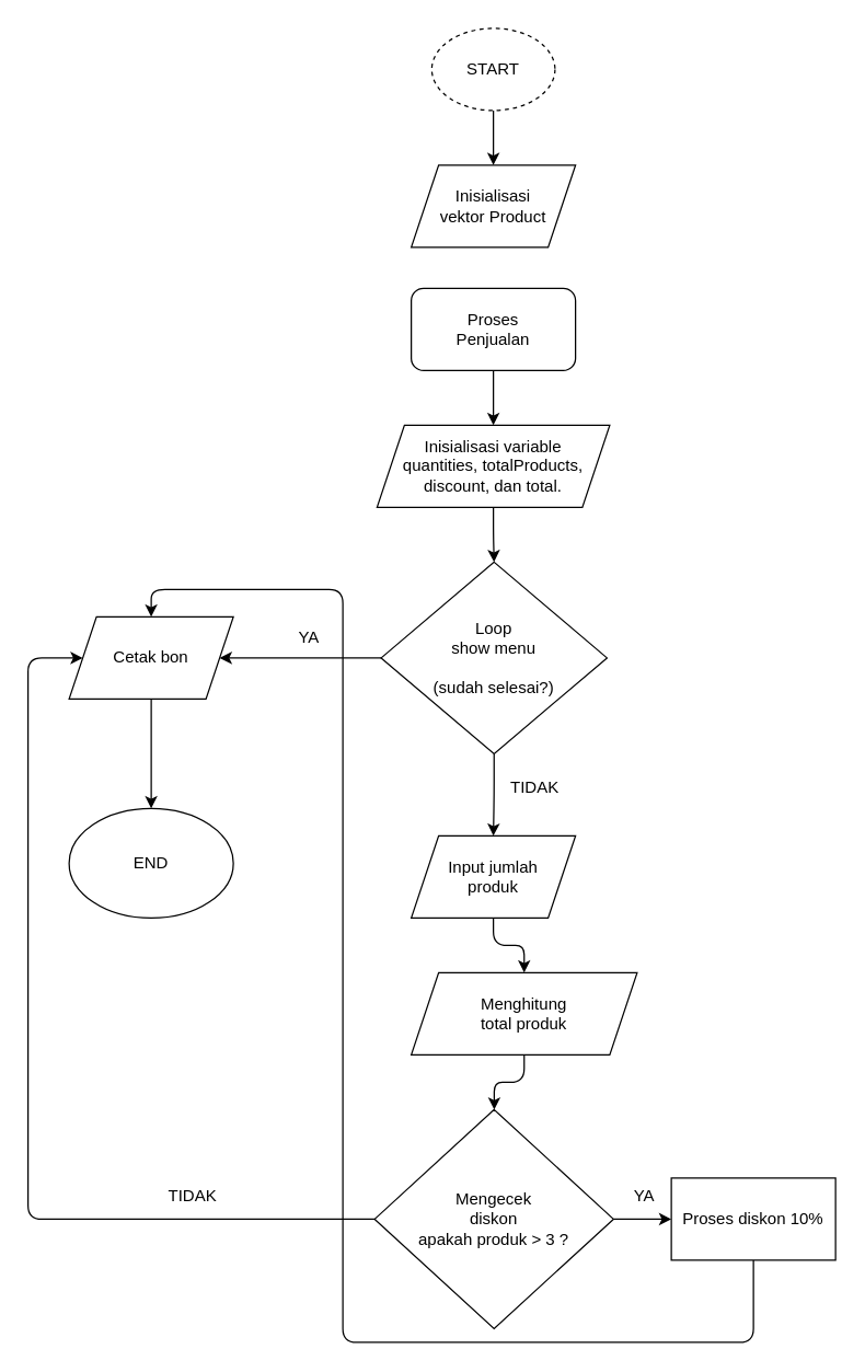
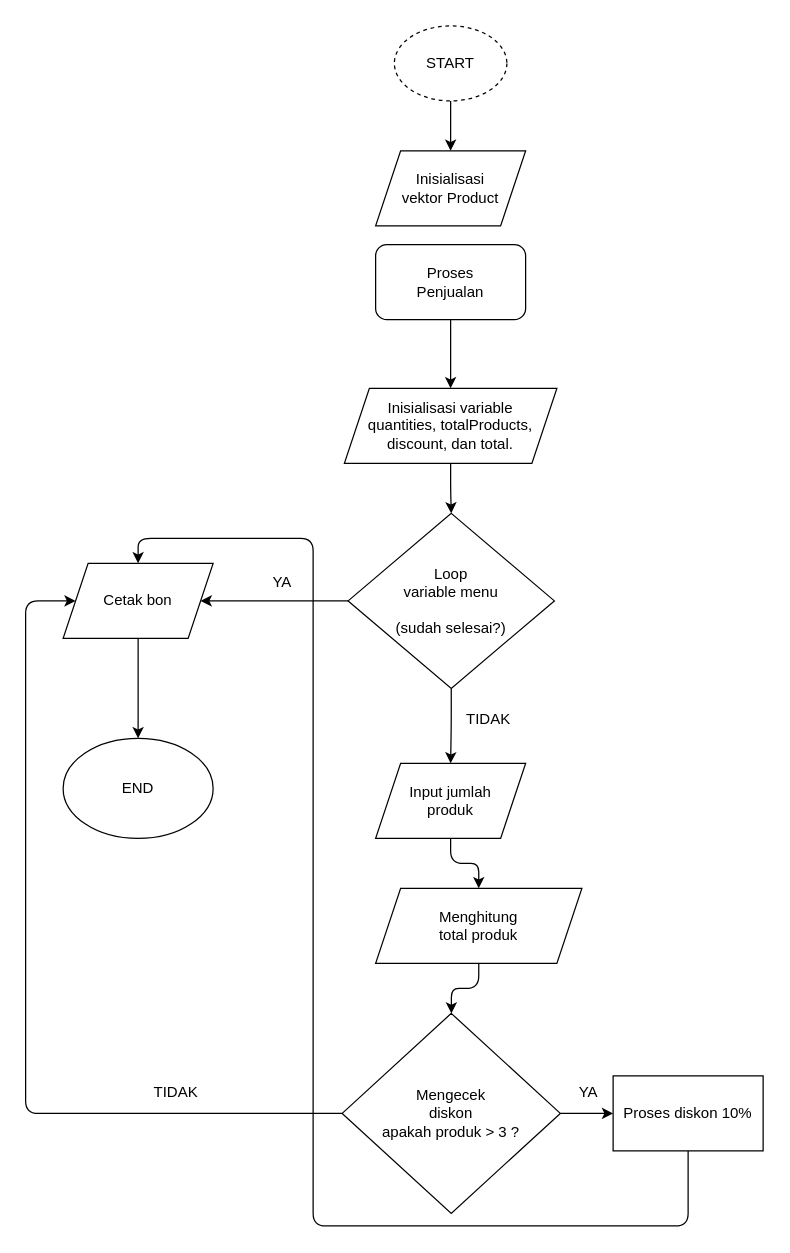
  <mxCell id="0" />
  <mxCell id="1" parent="0" />
  <mxCell id="2" value="" style="edgeStyle=orthogonalEdgeStyle;orthogonalLoop=1;jettySize=auto;html=1;" edge="1" parent="1" source="3" target="4"><mxGeometry relative="1" as="geometry" /></mxCell>
  <mxCell id="3" value="START" style="ellipse;whiteSpace=wrap;html=1;dashed=1;" vertex="1" parent="1"><mxGeometry x="315" y="20" width="90" height="60" as="geometry" /></mxCell>
  <mxCell id="4" value="&lt;div&gt;Inisialisasi&lt;/div&gt;&lt;div&gt;vektor Product&lt;br&gt;&lt;/div&gt;" style="shape=parallelogram;perimeter=parallelogramPerimeter;whiteSpace=wrap;html=1;fixedSize=1;" vertex="1" parent="1"><mxGeometry x="300" y="120" width="120" height="60" as="geometry" /></mxCell>
  <mxCell id="5" value="" style="edgeStyle=orthogonalEdgeStyle;orthogonalLoop=1;jettySize=auto;html=1;" edge="1" parent="1" source="6" target="8"><mxGeometry relative="1" as="geometry" /></mxCell>
- <mxCell id="6" value="Proses&lt;br&gt;Penjualan" style="rounded=1;whiteSpace=wrap;html=1;" vertex="1" parent="1"><mxGeometry x="300" y="210" width="120" height="60" as="geometry" /></mxCell>
+ <mxCell id="6" value="Proses&lt;br&gt;Penjualan" style="rounded=1;whiteSpace=wrap;html=1;" vertex="1" parent="1"><mxGeometry x="300" y="195" width="120" height="60" as="geometry" /></mxCell>
  <mxCell id="7" value="" style="edgeStyle=orthogonalEdgeStyle;orthogonalLoop=1;jettySize=auto;html=1;" edge="1" parent="1" source="8" target="11"><mxGeometry relative="1" as="geometry" /></mxCell>
  <mxCell id="8" value="&lt;div&gt;Inisialisasi variable&lt;/div&gt;&lt;div&gt;quantities, totalProducts, discount, dan total.&lt;/div&gt;" style="shape=parallelogram;perimeter=parallelogramPerimeter;whiteSpace=wrap;html=1;fixedSize=1;" vertex="1" parent="1"><mxGeometry x="275" y="310" width="170" height="60" as="geometry" /></mxCell>
  <mxCell id="9" value="" style="edgeStyle=orthogonalEdgeStyle;orthogonalLoop=1;jettySize=auto;html=1;" edge="1" parent="1" source="11"><mxGeometry relative="1" as="geometry"><mxPoint x="160" y="480" as="targetPoint" /></mxGeometry></mxCell>
  <mxCell id="10" value="" style="edgeStyle=orthogonalEdgeStyle;orthogonalLoop=1;jettySize=auto;html=1;" edge="1" parent="1" source="11" target="14"><mxGeometry relative="1" as="geometry" /></mxCell>
- <mxCell id="11" value="&lt;div&gt;Loop&lt;/div&gt;&lt;div&gt;show menu&lt;br&gt;&lt;/div&gt;&lt;div&gt;&lt;br&gt;&lt;/div&gt;&lt;div&gt;(sudah selesai?)&lt;br&gt;&lt;/div&gt;" style="rhombus;whiteSpace=wrap;html=1;" vertex="1" parent="1"><mxGeometry x="278" y="410" width="165" height="140" as="geometry" /></mxCell>
+ <mxCell id="11" value="&lt;div&gt;Loop&lt;/div&gt;&lt;div&gt;variable menu&lt;br&gt;&lt;/div&gt;&lt;div&gt;&lt;br&gt;&lt;/div&gt;&lt;div&gt;(sudah selesai?)&lt;br&gt;&lt;/div&gt;" style="rhombus;whiteSpace=wrap;html=1;" vertex="1" parent="1"><mxGeometry x="278" y="410" width="165" height="140" as="geometry" /></mxCell>
  <mxCell id="12" value="YA" style="text;html=1;align=center;verticalAlign=middle;resizable=0;points=[];autosize=1;strokeColor=none;fillColor=none;" vertex="1" parent="1"><mxGeometry x="205" y="450" width="40" height="30" as="geometry" /></mxCell>
  <mxCell id="13" value="" style="edgeStyle=orthogonalEdgeStyle;orthogonalLoop=1;jettySize=auto;html=1;" edge="1" parent="1" source="14" target="16"><mxGeometry relative="1" as="geometry" /></mxCell>
  <mxCell id="14" value="&lt;div&gt;Input jumlah&lt;/div&gt;&lt;div&gt;produk&lt;br&gt;&lt;/div&gt;" style="shape=parallelogram;perimeter=parallelogramPerimeter;whiteSpace=wrap;html=1;fixedSize=1;" vertex="1" parent="1"><mxGeometry x="300" y="610" width="120" height="60" as="geometry" /></mxCell>
  <mxCell id="15" value="" style="edgeStyle=orthogonalEdgeStyle;orthogonalLoop=1;jettySize=auto;html=1;" edge="1" parent="1" source="16" target="19"><mxGeometry relative="1" as="geometry" /></mxCell>
  <mxCell id="16" value="&lt;div&gt;Menghitung &lt;br&gt;&lt;/div&gt;&lt;div&gt;total produk&lt;br&gt;&lt;/div&gt;" style="shape=parallelogram;perimeter=parallelogramPerimeter;whiteSpace=wrap;html=1;fixedSize=1;" vertex="1" parent="1"><mxGeometry x="300" y="710" width="165" height="60" as="geometry" /></mxCell>
  <mxCell id="17" style="edgeStyle=orthogonalEdgeStyle;orthogonalLoop=1;jettySize=auto;html=1;entryX=0;entryY=0.5;entryDx=0;entryDy=0;" edge="1" parent="1" source="19" target="21"><mxGeometry relative="1" as="geometry"><Array as="points"><mxPoint x="20" y="890" /><mxPoint x="20" y="480" /></Array></mxGeometry></mxCell>
  <mxCell id="18" value="" style="edgeStyle=orthogonalEdgeStyle;orthogonalLoop=1;jettySize=auto;html=1;" edge="1" parent="1" source="19" target="23"><mxGeometry relative="1" as="geometry" /></mxCell>
  <mxCell id="19" value="&lt;div&gt;Mengecek&lt;/div&gt;&lt;div&gt;diskon&lt;/div&gt;&lt;div&gt;apakah produk &amp;gt; 3 ?&lt;br&gt;&lt;/div&gt;" style="rhombus;whiteSpace=wrap;html=1;" vertex="1" parent="1"><mxGeometry x="273.25" y="810" width="174.5" height="160" as="geometry" /></mxCell>
  <mxCell id="20" value="" style="edgeStyle=orthogonalEdgeStyle;orthogonalLoop=1;jettySize=auto;html=1;" edge="1" parent="1" source="21" target="24"><mxGeometry relative="1" as="geometry" /></mxCell>
  <mxCell id="21" value="&lt;div&gt;Cetak bon&lt;br&gt;&lt;/div&gt;" style="shape=parallelogram;perimeter=parallelogramPerimeter;whiteSpace=wrap;html=1;fixedSize=1;" vertex="1" parent="1"><mxGeometry x="50" y="450" width="120" height="60" as="geometry" /></mxCell>
  <mxCell id="22" style="edgeStyle=orthogonalEdgeStyle;orthogonalLoop=1;jettySize=auto;html=1;entryX=0.5;entryY=0;entryDx=0;entryDy=0;" edge="1" parent="1" source="23" target="21"><mxGeometry relative="1" as="geometry"><Array as="points"><mxPoint x="550" y="980" /><mxPoint x="250" y="980" /><mxPoint x="250" y="430" /><mxPoint x="110" y="430" /></Array></mxGeometry></mxCell>
  <mxCell id="23" value="Proses diskon 10%" style="rounded=0;whiteSpace=wrap;html=1;" vertex="1" parent="1"><mxGeometry x="490" y="860" width="120" height="60" as="geometry" /></mxCell>
  <mxCell id="24" value="END" style="ellipse;whiteSpace=wrap;html=1;" vertex="1" parent="1"><mxGeometry x="50" y="590" width="120" height="80" as="geometry" /></mxCell>
  <mxCell id="25" value="TIDAK" style="text;html=1;align=center;verticalAlign=middle;resizable=0;points=[];autosize=1;strokeColor=none;fillColor=none;" vertex="1" parent="1"><mxGeometry x="360" y="560" width="60" height="30" as="geometry" /></mxCell>
  <mxCell id="26" value="YA" style="text;html=1;align=center;verticalAlign=middle;resizable=0;points=[];autosize=1;strokeColor=none;fillColor=none;" vertex="1" parent="1"><mxGeometry x="450" y="858" width="40" height="30" as="geometry" /></mxCell>
  <mxCell id="27" value="TIDAK" style="text;html=1;align=center;verticalAlign=middle;resizable=0;points=[];autosize=1;strokeColor=none;fillColor=none;" vertex="1" parent="1"><mxGeometry x="110" y="858" width="60" height="30" as="geometry" /></mxCell>
